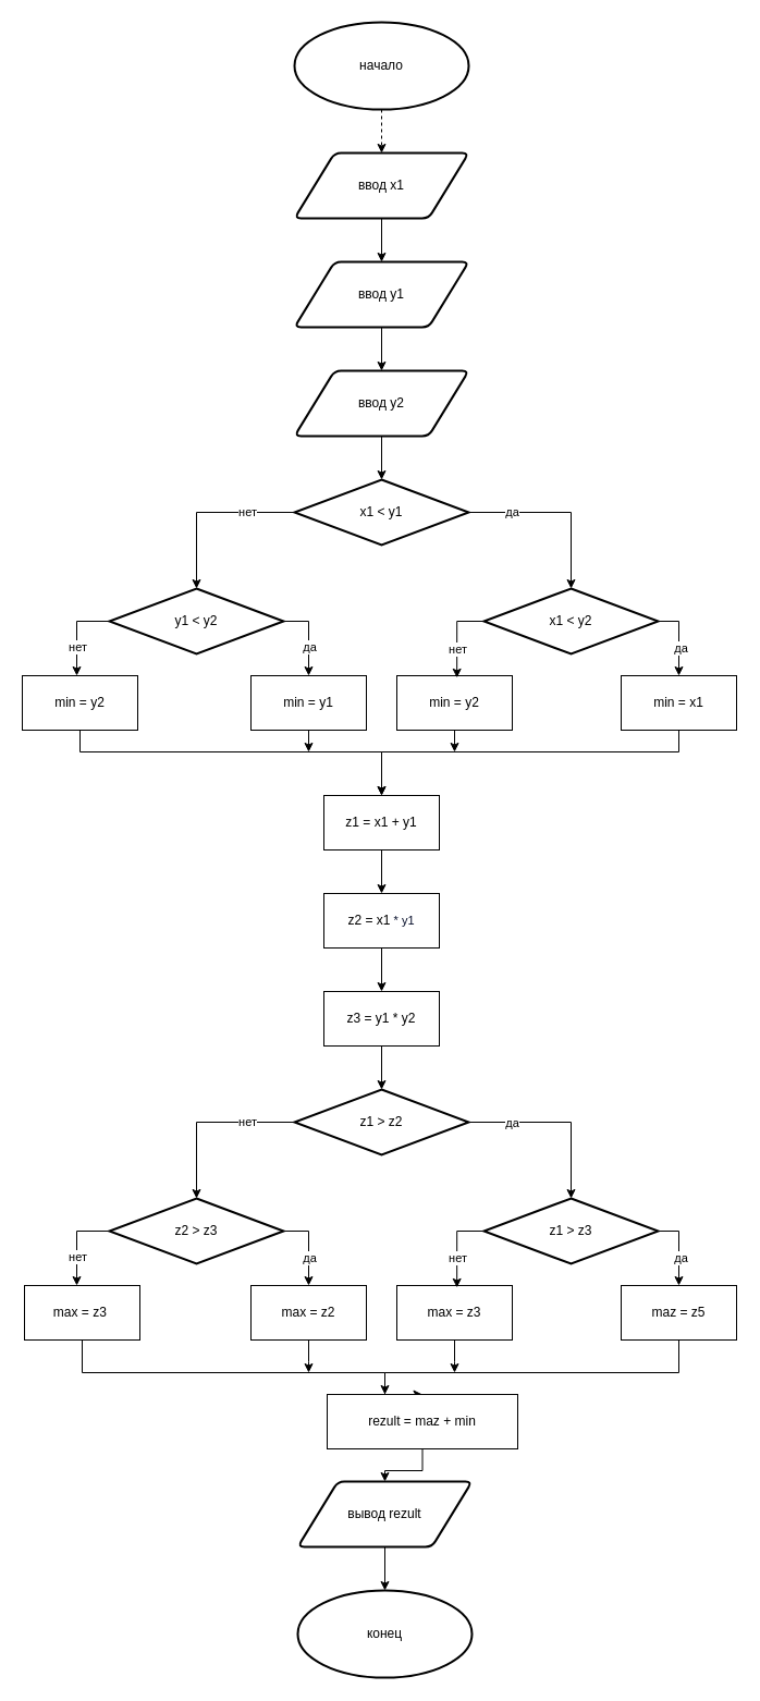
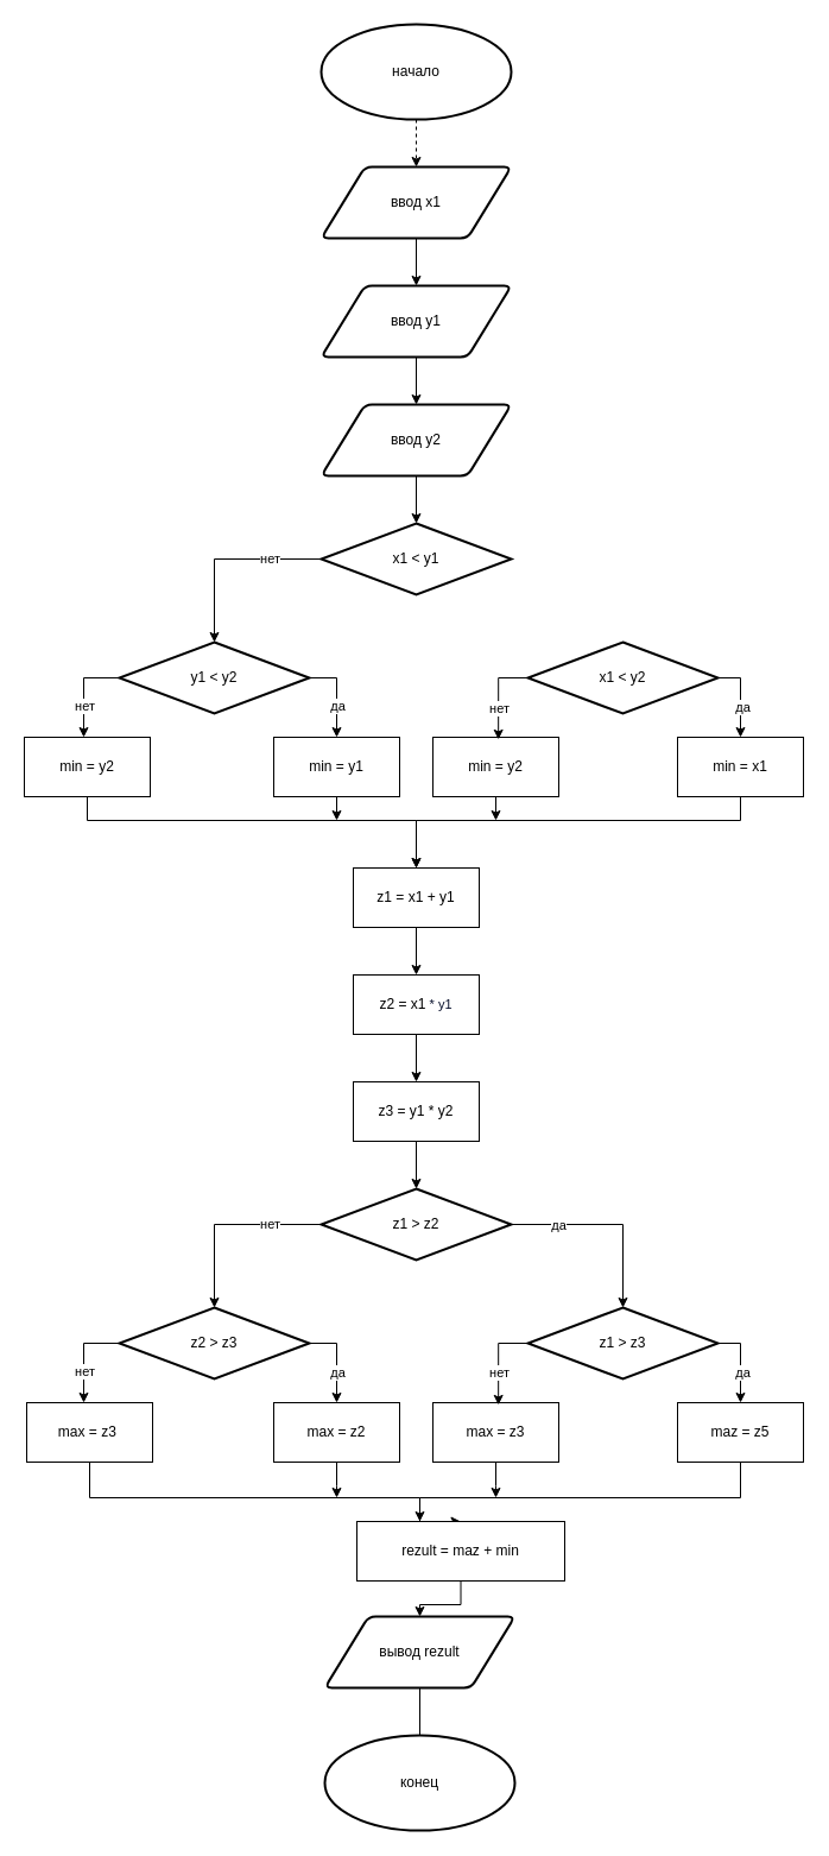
  <mxCell id="0" />
  <mxCell id="1" parent="0" />
  <mxCell id="2" value="" style="edgeStyle=orthogonalEdgeStyle;rounded=0;orthogonalLoop=1;jettySize=auto;html=1;dashed=1;" edge="1" parent="1" source="3" target="5"><mxGeometry relative="1" as="geometry" /></mxCell>
  <mxCell id="3" value="начало" style="strokeWidth=2;html=1;shape=mxgraph.flowchart.start_2;whiteSpace=wrap;" vertex="1" parent="1"><mxGeometry x="270" width="160" height="80" as="geometry" y="20" /></mxCell>
  <mxCell id="4" value="" style="edgeStyle=orthogonalEdgeStyle;rounded=0;orthogonalLoop=1;jettySize=auto;html=1;" edge="1" parent="1" source="5" target="7"><mxGeometry relative="1" as="geometry" /></mxCell>
  <mxCell id="5" value="ввод х1" style="shape=parallelogram;html=1;strokeWidth=2;perimeter=parallelogramPerimeter;whiteSpace=wrap;rounded=1;arcSize=12;size=0.23;" vertex="1" parent="1"><mxGeometry x="270" y="140" width="160" height="60" as="geometry" /></mxCell>
  <mxCell id="6" value="" style="edgeStyle=orthogonalEdgeStyle;rounded=0;orthogonalLoop=1;jettySize=auto;html=1;" edge="1" parent="1" source="7" target="9"><mxGeometry relative="1" as="geometry" /></mxCell>
  <mxCell id="7" value="ввод y1" style="shape=parallelogram;html=1;strokeWidth=2;perimeter=parallelogramPerimeter;whiteSpace=wrap;rounded=1;arcSize=12;size=0.23;" vertex="1" parent="1"><mxGeometry x="270" y="240" width="160" height="60" as="geometry" /></mxCell>
  <mxCell id="8" value="" style="edgeStyle=orthogonalEdgeStyle;rounded=0;orthogonalLoop=1;jettySize=auto;html=1;" edge="1" parent="1" source="9" target="12"><mxGeometry relative="1" as="geometry" /></mxCell>
  <mxCell id="9" value="ввод y2" style="shape=parallelogram;html=1;strokeWidth=2;perimeter=parallelogramPerimeter;whiteSpace=wrap;rounded=1;arcSize=12;size=0.23;" vertex="1" parent="1"><mxGeometry x="270" y="340" width="160" height="60" as="geometry" /></mxCell>
  <mxCell id="10" style="edgeStyle=orthogonalEdgeStyle;rounded=0;orthogonalLoop=1;jettySize=auto;html=1;entryX=0.5;entryY=0;entryDx=0;entryDy=0;entryPerimeter=0;" edge="1" parent="1" source="12" target="17"><mxGeometry relative="1" as="geometry"><mxPoint x="190" y="540" as="targetPoint" /><Array as="points"><mxPoint x="180" y="470" /></Array></mxGeometry></mxCell>
  <mxCell id="11" value="нет" style="edgeLabel;html=1;align=center;verticalAlign=middle;resizable=0;points=[];" vertex="1" connectable="0" parent="10"><mxGeometry x="-0.454" y="-1" relative="1" as="geometry"><mxPoint as="offset" /></mxGeometry></mxCell>
  <mxCell id="12" value="x1 &amp;lt; y1" style="strokeWidth=2;html=1;shape=mxgraph.flowchart.decision;whiteSpace=wrap;" vertex="1" parent="1"><mxGeometry x="270" y="440" width="160" height="60" as="geometry" /></mxCell>
  <mxCell id="13" style="edgeStyle=orthogonalEdgeStyle;rounded=0;orthogonalLoop=1;jettySize=auto;html=1;entryX=0.5;entryY=0;entryDx=0;entryDy=0;" edge="1" parent="1" source="17" target="26"><mxGeometry relative="1" as="geometry"><Array as="points"><mxPoint x="283" y="570" /></Array></mxGeometry></mxCell>
  <mxCell id="14" value="да" style="edgeLabel;html=1;align=center;verticalAlign=middle;resizable=0;points=[];" vertex="1" connectable="0" parent="13"><mxGeometry x="0.248" relative="1" as="geometry"><mxPoint as="offset" /></mxGeometry></mxCell>
  <mxCell id="15" style="edgeStyle=orthogonalEdgeStyle;rounded=0;orthogonalLoop=1;jettySize=auto;html=1;entryX=0.472;entryY=0;entryDx=0;entryDy=0;entryPerimeter=0;" edge="1" parent="1" source="17" target="24"><mxGeometry relative="1" as="geometry"><mxPoint x="70" y="610" as="targetPoint" /><Array as="points"><mxPoint x="70" y="570" /></Array></mxGeometry></mxCell>
  <mxCell id="16" value="нет" style="edgeLabel;html=1;align=center;verticalAlign=middle;resizable=0;points=[];" vertex="1" connectable="0" parent="15"><mxGeometry x="0.353" relative="1" as="geometry"><mxPoint as="offset" /></mxGeometry></mxCell>
  <mxCell id="17" value="y1 &amp;lt; y2" style="strokeWidth=2;html=1;shape=mxgraph.flowchart.decision;whiteSpace=wrap;" vertex="1" parent="1"><mxGeometry x="100" y="540" width="160" height="60" as="geometry" /></mxCell>
- <mxCell id="18" style="edgeStyle=orthogonalEdgeStyle;rounded=0;orthogonalLoop=1;jettySize=auto;html=1;entryX=0.5;entryY=0;entryDx=0;entryDy=0;entryPerimeter=0;" edge="1" parent="1" source="12" target="22"><mxGeometry relative="1" as="geometry"><mxPoint x="510" y="560" as="targetPoint" /><Array as="points"><mxPoint x="524" y="470" /></Array></mxGeometry></mxCell>
- <mxCell id="19" value="да" style="edgeLabel;html=1;align=center;verticalAlign=middle;resizable=0;points=[];" vertex="1" connectable="0" parent="18"><mxGeometry x="-0.525" y="-1" relative="1" as="geometry"><mxPoint y="-2" as="offset" /></mxGeometry></mxCell>
  <mxCell id="20" style="edgeStyle=orthogonalEdgeStyle;rounded=0;orthogonalLoop=1;jettySize=auto;html=1;entryX=0.5;entryY=0;entryDx=0;entryDy=0;" edge="1" parent="1" target="30"><mxGeometry relative="1" as="geometry"><mxPoint x="604" y="570" as="sourcePoint" /><mxPoint x="697" y="590" as="targetPoint" /><Array as="points"><mxPoint x="623" y="570" /></Array></mxGeometry></mxCell>
  <mxCell id="21" value="да" style="edgeLabel;html=1;align=center;verticalAlign=middle;resizable=0;points=[];" vertex="1" connectable="0" parent="20"><mxGeometry x="0.237" y="1" relative="1" as="geometry"><mxPoint as="offset" /></mxGeometry></mxCell>
  <mxCell id="22" value="x1 &amp;lt; y2" style="strokeWidth=2;html=1;shape=mxgraph.flowchart.decision;whiteSpace=wrap;" vertex="1" parent="1"><mxGeometry x="444" y="540" width="160" height="60" as="geometry" /></mxCell>
  <mxCell id="23" style="edgeStyle=orthogonalEdgeStyle;rounded=0;orthogonalLoop=1;jettySize=auto;html=1;entryX=0.5;entryY=0;entryDx=0;entryDy=0;" edge="1" parent="1" source="24" target="59"><mxGeometry relative="1" as="geometry"><Array as="points"><mxPoint x="73" y="690" /><mxPoint x="350" y="690" /></Array></mxGeometry></mxCell>
  <mxCell id="24" value="min = y2" style="rounded=0;whiteSpace=wrap;html=1;" vertex="1" parent="1"><mxGeometry x="20" y="620" width="106" height="50" as="geometry" /></mxCell>
  <mxCell id="25" style="edgeStyle=orthogonalEdgeStyle;rounded=0;orthogonalLoop=1;jettySize=auto;html=1;" edge="1" parent="1" source="26"><mxGeometry relative="1" as="geometry"><mxPoint x="283" y="690" as="targetPoint" /></mxGeometry></mxCell>
  <mxCell id="26" value="min = y1" style="rounded=0;whiteSpace=wrap;html=1;" vertex="1" parent="1"><mxGeometry x="230" y="620" width="106" height="50" as="geometry" /></mxCell>
  <mxCell id="27" style="edgeStyle=orthogonalEdgeStyle;rounded=0;orthogonalLoop=1;jettySize=auto;html=1;" edge="1" parent="1" source="28"><mxGeometry relative="1" as="geometry"><mxPoint x="417" y="690" as="targetPoint" /></mxGeometry></mxCell>
  <mxCell id="28" value="min = y2" style="rounded=0;whiteSpace=wrap;html=1;" vertex="1" parent="1"><mxGeometry x="364" y="620" width="106" height="50" as="geometry" /></mxCell>
  <mxCell id="29" style="edgeStyle=orthogonalEdgeStyle;rounded=0;orthogonalLoop=1;jettySize=auto;html=1;" edge="1" parent="1" source="30"><mxGeometry relative="1" as="geometry"><mxPoint x="350" y="730" as="targetPoint" /><Array as="points"><mxPoint x="623" y="690" /><mxPoint x="350" y="690" /></Array></mxGeometry></mxCell>
  <mxCell id="30" value="min = x1" style="rounded=0;whiteSpace=wrap;html=1;" vertex="1" parent="1"><mxGeometry x="570" y="620" width="106" height="50" as="geometry" /></mxCell>
  <mxCell id="31" style="edgeStyle=orthogonalEdgeStyle;rounded=0;orthogonalLoop=1;jettySize=auto;html=1;entryX=0.445;entryY=0.038;entryDx=0;entryDy=0;entryPerimeter=0;" edge="1" parent="1"><mxGeometry relative="1" as="geometry"><mxPoint x="444" y="570" as="sourcePoint" /><mxPoint x="419.17" y="621.9" as="targetPoint" /><Array as="points"><mxPoint x="419" y="570" /></Array></mxGeometry></mxCell>
  <mxCell id="32" value="нет" style="edgeLabel;html=1;align=center;verticalAlign=middle;resizable=0;points=[];" vertex="1" connectable="0" parent="31"><mxGeometry x="0.293" relative="1" as="geometry"><mxPoint as="offset" /></mxGeometry></mxCell>
  <mxCell id="33" style="edgeStyle=orthogonalEdgeStyle;rounded=0;orthogonalLoop=1;jettySize=auto;html=1;entryX=0.5;entryY=0;entryDx=0;entryDy=0;entryPerimeter=0;" edge="1" parent="1" source="35" target="40"><mxGeometry relative="1" as="geometry"><mxPoint x="190" y="1100" as="targetPoint" /><Array as="points"><mxPoint x="180" y="1030" /></Array></mxGeometry></mxCell>
  <mxCell id="34" value="нет" style="edgeLabel;html=1;align=center;verticalAlign=middle;resizable=0;points=[];" vertex="1" connectable="0" parent="33"><mxGeometry x="-0.454" y="-1" relative="1" as="geometry"><mxPoint as="offset" /></mxGeometry></mxCell>
  <mxCell id="35" value="z1 &amp;gt; z2" style="strokeWidth=2;html=1;shape=mxgraph.flowchart.decision;whiteSpace=wrap;" vertex="1" parent="1"><mxGeometry x="270" y="1000" width="160" height="60" as="geometry" /></mxCell>
  <mxCell id="36" style="edgeStyle=orthogonalEdgeStyle;rounded=0;orthogonalLoop=1;jettySize=auto;html=1;entryX=0.5;entryY=0;entryDx=0;entryDy=0;" edge="1" parent="1" source="40" target="49"><mxGeometry relative="1" as="geometry"><Array as="points"><mxPoint x="283" y="1130" /></Array></mxGeometry></mxCell>
  <mxCell id="37" value="да" style="edgeLabel;html=1;align=center;verticalAlign=middle;resizable=0;points=[];" vertex="1" connectable="0" parent="36"><mxGeometry x="0.285" y="-1" relative="1" as="geometry"><mxPoint x="1" as="offset" /></mxGeometry></mxCell>
  <mxCell id="38" style="edgeStyle=orthogonalEdgeStyle;rounded=0;orthogonalLoop=1;jettySize=auto;html=1;entryX=0.472;entryY=0;entryDx=0;entryDy=0;entryPerimeter=0;" edge="1" parent="1" source="40"><mxGeometry relative="1" as="geometry"><mxPoint x="70.032" y="1180" as="targetPoint" /><Array as="points"><mxPoint x="70" y="1130" /></Array></mxGeometry></mxCell>
  <mxCell id="39" value="нет" style="edgeLabel;html=1;align=center;verticalAlign=middle;resizable=0;points=[];" vertex="1" connectable="0" parent="38"><mxGeometry x="0.348" relative="1" as="geometry"><mxPoint as="offset" /></mxGeometry></mxCell>
  <mxCell id="40" value="z2 &amp;gt; z3" style="strokeWidth=2;html=1;shape=mxgraph.flowchart.decision;whiteSpace=wrap;" vertex="1" parent="1"><mxGeometry x="100" y="1100" width="160" height="60" as="geometry" /></mxCell>
  <mxCell id="41" style="edgeStyle=orthogonalEdgeStyle;rounded=0;orthogonalLoop=1;jettySize=auto;html=1;entryX=0.5;entryY=0;entryDx=0;entryDy=0;entryPerimeter=0;" edge="1" parent="1" source="35" target="45"><mxGeometry relative="1" as="geometry"><mxPoint x="510" y="1120" as="targetPoint" /><Array as="points"><mxPoint x="524" y="1030" /></Array></mxGeometry></mxCell>
  <mxCell id="42" value="да" style="edgeLabel;html=1;align=center;verticalAlign=middle;resizable=0;points=[];" vertex="1" connectable="0" parent="41"><mxGeometry x="-0.525" y="-1" relative="1" as="geometry"><mxPoint y="-1" as="offset" /></mxGeometry></mxCell>
  <mxCell id="43" style="edgeStyle=orthogonalEdgeStyle;rounded=0;orthogonalLoop=1;jettySize=auto;html=1;entryX=0.5;entryY=0;entryDx=0;entryDy=0;" edge="1" parent="1" target="53"><mxGeometry relative="1" as="geometry"><mxPoint x="604" y="1130" as="sourcePoint" /><mxPoint x="697" y="1150" as="targetPoint" /><Array as="points"><mxPoint x="623" y="1130" /></Array></mxGeometry></mxCell>
  <mxCell id="44" value="да" style="edgeLabel;html=1;align=center;verticalAlign=middle;resizable=0;points=[];" vertex="1" connectable="0" parent="43"><mxGeometry x="0.244" y="1" relative="1" as="geometry"><mxPoint as="offset" /></mxGeometry></mxCell>
  <mxCell id="45" value="z1 &amp;gt; z3" style="strokeWidth=2;html=1;shape=mxgraph.flowchart.decision;whiteSpace=wrap;" vertex="1" parent="1"><mxGeometry x="444" y="1100" width="160" height="60" as="geometry" /></mxCell>
  <mxCell id="46" style="edgeStyle=orthogonalEdgeStyle;rounded=0;orthogonalLoop=1;jettySize=auto;html=1;" edge="1" parent="1" source="47" target="63"><mxGeometry relative="1" as="geometry"><Array as="points"><mxPoint x="75" y="1260" /><mxPoint x="353" y="1260" /></Array></mxGeometry></mxCell>
  <mxCell id="47" value="max = z3&amp;nbsp;" style="rounded=0;whiteSpace=wrap;html=1;" vertex="1" parent="1"><mxGeometry x="22" y="1180" width="106" height="50" as="geometry" /></mxCell>
  <mxCell id="48" style="edgeStyle=orthogonalEdgeStyle;rounded=0;orthogonalLoop=1;jettySize=auto;html=1;" edge="1" parent="1" source="49"><mxGeometry relative="1" as="geometry"><mxPoint x="283" y="1260" as="targetPoint" /></mxGeometry></mxCell>
  <mxCell id="49" value="max = z2" style="rounded=0;whiteSpace=wrap;html=1;" vertex="1" parent="1"><mxGeometry x="230" y="1180" width="106" height="50" as="geometry" /></mxCell>
  <mxCell id="50" style="edgeStyle=orthogonalEdgeStyle;rounded=0;orthogonalLoop=1;jettySize=auto;html=1;" edge="1" parent="1" source="51"><mxGeometry relative="1" as="geometry"><mxPoint x="417" y="1260" as="targetPoint" /></mxGeometry></mxCell>
  <mxCell id="51" value="max = z3" style="rounded=0;whiteSpace=wrap;html=1;" vertex="1" parent="1"><mxGeometry x="364" y="1180" width="106" height="50" as="geometry" /></mxCell>
  <mxCell id="52" style="edgeStyle=orthogonalEdgeStyle;rounded=0;orthogonalLoop=1;jettySize=auto;html=1;entryX=0.5;entryY=0;entryDx=0;entryDy=0;" edge="1" parent="1" source="53" target="63"><mxGeometry relative="1" as="geometry"><Array as="points"><mxPoint x="623" y="1260" /><mxPoint x="353" y="1260" /></Array></mxGeometry></mxCell>
  <mxCell id="53" value="maz = z5" style="rounded=0;whiteSpace=wrap;html=1;" vertex="1" parent="1"><mxGeometry x="570" y="1180" width="106" height="50" as="geometry" /></mxCell>
  <mxCell id="54" style="edgeStyle=orthogonalEdgeStyle;rounded=0;orthogonalLoop=1;jettySize=auto;html=1;entryX=0.445;entryY=0.038;entryDx=0;entryDy=0;entryPerimeter=0;" edge="1" parent="1"><mxGeometry relative="1" as="geometry"><mxPoint x="444" y="1130" as="sourcePoint" /><mxPoint x="419.17" y="1181.9" as="targetPoint" /><Array as="points"><mxPoint x="419" y="1130" /></Array></mxGeometry></mxCell>
  <mxCell id="55" value="нет" style="edgeLabel;html=1;align=center;verticalAlign=middle;resizable=0;points=[];" vertex="1" connectable="0" parent="54"><mxGeometry x="0.271" relative="1" as="geometry"><mxPoint as="offset" /></mxGeometry></mxCell>
  <mxCell id="56" value="" style="edgeStyle=orthogonalEdgeStyle;rounded=0;orthogonalLoop=1;jettySize=auto;html=1;" edge="1" parent="1" source="57" target="61"><mxGeometry relative="1" as="geometry" /></mxCell>
  <mxCell id="57" value="&lt;div style=&quot;text-align: left;&quot;&gt;&lt;span style=&quot;background-color: initial;&quot;&gt;z2 = x1&lt;/span&gt;&lt;font face=&quot;Google Sans, Arial, sans-serif&quot; color=&quot;#040c28&quot;&gt;&lt;span style=&quot;font-size: 11px; background-color: rgb(255, 255, 255);&quot;&gt;&amp;nbsp;* y1&lt;/span&gt;&lt;/font&gt;&lt;/div&gt;" style="rounded=0;whiteSpace=wrap;html=1;" vertex="1" parent="1"><mxGeometry x="297" y="820" width="106" height="50" as="geometry" /></mxCell>
  <mxCell id="58" value="" style="edgeStyle=orthogonalEdgeStyle;rounded=0;orthogonalLoop=1;jettySize=auto;html=1;" edge="1" parent="1" source="59" target="57"><mxGeometry relative="1" as="geometry" /></mxCell>
  <mxCell id="59" value="z1 = x1 + y1" style="rounded=0;whiteSpace=wrap;html=1;" vertex="1" parent="1"><mxGeometry x="297" y="730" width="106" height="50" as="geometry" /></mxCell>
  <mxCell id="60" value="" style="edgeStyle=orthogonalEdgeStyle;rounded=0;orthogonalLoop=1;jettySize=auto;html=1;" edge="1" parent="1" source="61" target="35"><mxGeometry relative="1" as="geometry" /></mxCell>
  <mxCell id="61" value="z3 = y1 * y2" style="rounded=0;whiteSpace=wrap;html=1;" vertex="1" parent="1"><mxGeometry x="297" y="910" width="106" height="50" as="geometry" /></mxCell>
  <mxCell id="62" value="" style="edgeStyle=orthogonalEdgeStyle;rounded=0;orthogonalLoop=1;jettySize=auto;html=1;" edge="1" parent="1" source="63" target="65"><mxGeometry relative="1" as="geometry" /></mxCell>
  <mxCell id="63" value="rezult = maz + min" style="rounded=0;whiteSpace=wrap;html=1;" vertex="1" parent="1"><mxGeometry x="300" y="1280" width="175" height="50" as="geometry" /></mxCell>
- <mxCell id="64" value="" style="edgeStyle=orthogonalEdgeStyle;rounded=0;orthogonalLoop=1;jettySize=auto;html=1;" edge="1" parent="1" source="65" target="66"><mxGeometry relative="1" as="geometry" /></mxCell>
+ <mxCell id="64" value="" style="edgeStyle=orthogonalEdgeStyle;rounded=0;orthogonalLoop=1;jettySize=auto;html=1;endArrow=none;" edge="1" parent="1" source="65" target="66"><mxGeometry relative="1" as="geometry" /></mxCell>
  <mxCell id="65" value="вывод rezult" style="shape=parallelogram;html=1;strokeWidth=2;perimeter=parallelogramPerimeter;whiteSpace=wrap;rounded=1;arcSize=12;size=0.23;" vertex="1" parent="1"><mxGeometry x="273" y="1360" width="160" height="60" as="geometry" /></mxCell>
  <mxCell id="66" value="конец" style="strokeWidth=2;html=1;shape=mxgraph.flowchart.start_2;whiteSpace=wrap;" vertex="1" parent="1"><mxGeometry x="273" y="1460" width="160" height="80" as="geometry" /></mxCell>
